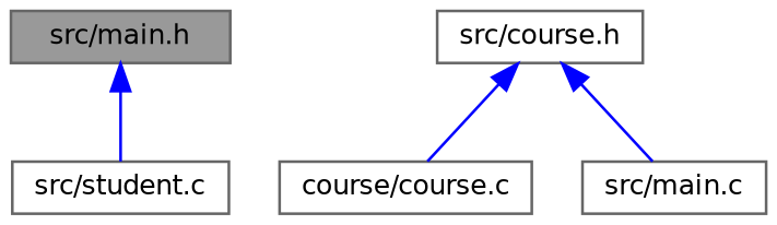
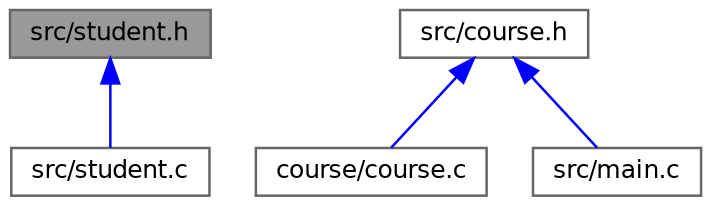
  digraph {
    node [color=grey40 fillcolor=white fontname=Helvetica fontsize=10 shape=box style=filled]
    edge [color=blue dir=back fontname=Helvetica fontsize=10 labelfontname=Helvetica labelfontsize=10 style=solid]
-   n1 [color=gray40 fillcolor=grey60 fontcolor=black height=0.2 label="src/main.h" width=0.4]
+   n1 [color=gray40 fillcolor=grey60 fontcolor=black height=0.2 label="src/student.h" width=0.4]
    n2 [height=0.2 label="src/student.c" width=0.4]
    n3 [height=0.2 label="src/course.h" width=0.4]
    n4 [height=0.2 label="course/course.c" width=0.4]
    n5 [height=0.2 label="src/main.c" width=0.4]
    n1 -> n2
    n3 -> n4
    n3 -> n5
  }
